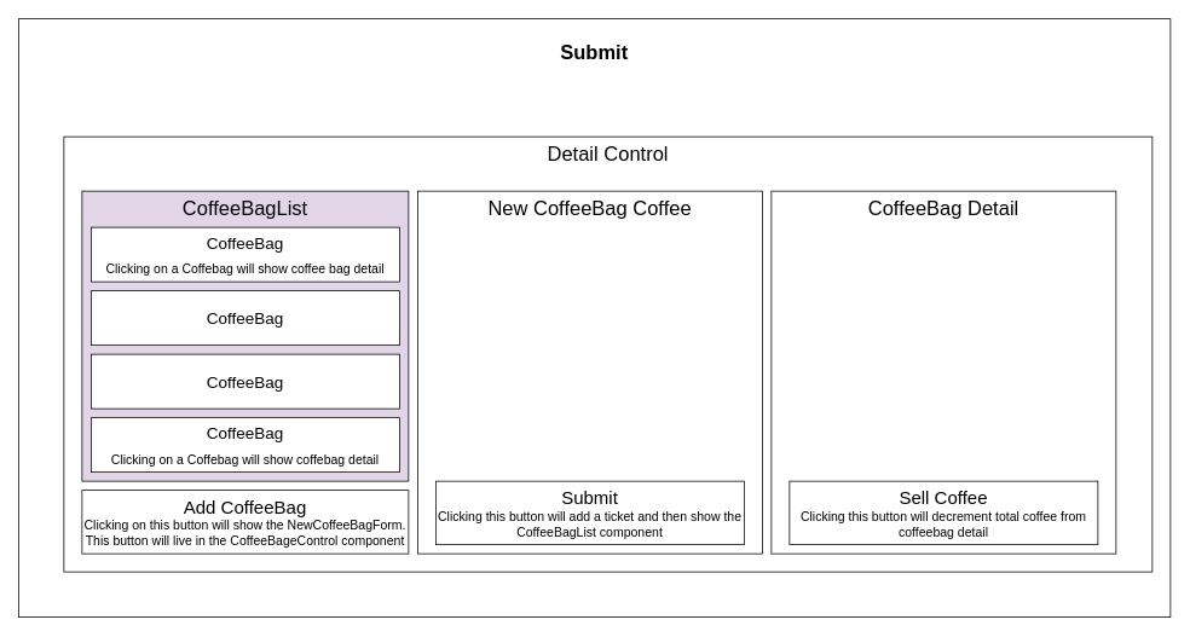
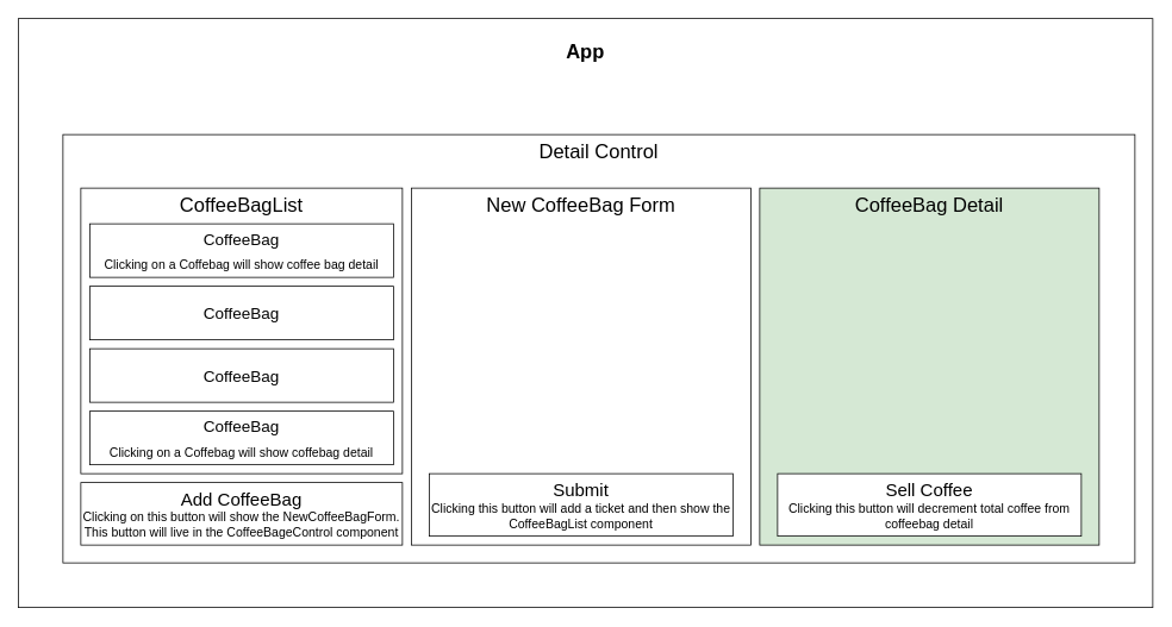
  <mxCell id="0" />
  <mxCell id="1" parent="0" />
- <mxCell id="2" value="&lt;h1&gt;&lt;font style=&quot;font-size: 22px;&quot;&gt;Submit&lt;/font&gt;&lt;/h1&gt;" style="rounded=0;whiteSpace=wrap;html=1;labelPosition=center;verticalLabelPosition=middle;align=center;verticalAlign=top;" parent="1" vertex="1"><mxGeometry x="20" y="20" width="1270" height="660" as="geometry" /></mxCell>
+ <mxCell id="2" value="&lt;h1&gt;&lt;font style=&quot;font-size: 22px;&quot;&gt;App&lt;/font&gt;&lt;/h1&gt;" style="rounded=0;whiteSpace=wrap;html=1;labelPosition=center;verticalLabelPosition=middle;align=center;verticalAlign=top;" parent="1" vertex="1"><mxGeometry x="20" y="20" width="1270" height="660" as="geometry" /></mxCell>
  <mxCell id="3" value="Detail Control&lt;br&gt;" style="rounded=0;whiteSpace=wrap;html=1;fontSize=22;verticalAlign=top;" parent="1" vertex="1"><mxGeometry x="70" y="150" width="1200" height="480" as="geometry" /></mxCell>
- <mxCell id="4" value="&lt;font style=&quot;font-size: 22px;&quot;&gt;CoffeeBagList&lt;/font&gt;" style="rounded=0;whiteSpace=wrap;html=1;fontSize=14;verticalAlign=top;fillColor=#e1d5e7;" parent="1" vertex="1"><mxGeometry x="90" y="210" width="360" height="320" as="geometry" /></mxCell>
+ <mxCell id="4" value="&lt;font style=&quot;font-size: 22px;&quot;&gt;CoffeeBagList&lt;/font&gt;" style="rounded=0;whiteSpace=wrap;html=1;fontSize=14;verticalAlign=top;" parent="1" vertex="1"><mxGeometry x="90" y="210" width="360" height="320" as="geometry" /></mxCell>
  <mxCell id="5" value="&lt;font style=&quot;&quot;&gt;&lt;font style=&quot;font-size: 18px;&quot;&gt;CoffeeBag&lt;br&gt;&lt;/font&gt;&lt;font style=&quot;font-size: 14px;&quot;&gt;Clicking on a Coffebag will show coffee bag detail&lt;/font&gt;&lt;br&gt;&lt;/font&gt;" style="rounded=0;whiteSpace=wrap;html=1;fontSize=22;" parent="1" vertex="1"><mxGeometry x="100" y="250" width="340" height="60" as="geometry" /></mxCell>
  <mxCell id="6" value="&lt;font style=&quot;&quot;&gt;&lt;span style=&quot;font-size: 18px;&quot;&gt;CoffeeBag&lt;/span&gt;&lt;br style=&quot;font-size: 18px;&quot;&gt;&lt;/font&gt;" style="rounded=0;whiteSpace=wrap;html=1;fontSize=22;verticalAlign=middle;" parent="1" vertex="1"><mxGeometry x="100" y="320" width="340" height="60" as="geometry" /></mxCell>
  <mxCell id="7" value="&lt;font style=&quot;&quot;&gt;&lt;span style=&quot;font-size: 18px;&quot;&gt;CoffeeBag&lt;/span&gt;&lt;br style=&quot;font-size: 18px;&quot;&gt;&lt;/font&gt;" style="rounded=0;whiteSpace=wrap;html=1;fontSize=22;verticalAlign=middle;" parent="1" vertex="1"><mxGeometry x="100" y="390" width="340" height="60" as="geometry" /></mxCell>
  <mxCell id="8" value="&lt;font style=&quot;&quot;&gt;&lt;span style=&quot;font-size: 18px;&quot;&gt;CoffeeBag&lt;/span&gt;&lt;br style=&quot;font-size: 18px;&quot;&gt;&lt;font style=&quot;font-size: 14px;&quot;&gt;Clicking on a Coffebag will show coffebag detail&lt;/font&gt;&lt;br&gt;&lt;/font&gt;" style="rounded=0;whiteSpace=wrap;html=1;fontSize=22;" parent="1" vertex="1"><mxGeometry x="100" y="460" width="340" height="60" as="geometry" /></mxCell>
  <mxCell id="9" value="&lt;font style=&quot;&quot;&gt;&lt;font style=&quot;font-size: 20px;&quot;&gt;Add CoffeeBag&lt;/font&gt;&lt;br&gt;&lt;font style=&quot;font-size: 14px;&quot;&gt;Clicking on this button will show the NewCoffeeBagForm. This button will live in the CoffeeBageControl component&lt;/font&gt;&lt;br&gt;&lt;/font&gt;" style="rounded=0;whiteSpace=wrap;html=1;fontSize=14;" parent="1" vertex="1"><mxGeometry x="90" y="540" width="360" height="70" as="geometry" /></mxCell>
- <mxCell id="10" value="&lt;font style=&quot;font-size: 22px;&quot;&gt;New CoffeeBag Coffee&lt;/font&gt;" style="rounded=0;whiteSpace=wrap;html=1;fontSize=20;verticalAlign=top;" parent="1" vertex="1"><mxGeometry x="460" y="210" width="380" height="400" as="geometry" /></mxCell>
+ <mxCell id="10" value="&lt;font style=&quot;font-size: 22px;&quot;&gt;New CoffeeBag Form&lt;/font&gt;" style="rounded=0;whiteSpace=wrap;html=1;fontSize=20;verticalAlign=top;" parent="1" vertex="1"><mxGeometry x="460" y="210" width="380" height="400" as="geometry" /></mxCell>
  <mxCell id="11" value="&lt;font style=&quot;&quot;&gt;&lt;span style=&quot;font-size: 20px;&quot;&gt;Submit&lt;br&gt;&lt;/span&gt;Clicking this button will add a ticket and then show the CoffeeBagList component&lt;br&gt;&lt;/font&gt;" style="rounded=0;whiteSpace=wrap;html=1;fontSize=14;" parent="1" vertex="1"><mxGeometry x="480" y="530" width="340" height="70" as="geometry" /></mxCell>
- <mxCell id="12" value="&lt;font style=&quot;font-size: 22px;&quot;&gt;CoffeeBag Detail&lt;/font&gt;" style="rounded=0;whiteSpace=wrap;html=1;fontSize=20;verticalAlign=top;" vertex="1" parent="1"><mxGeometry x="850" y="210" width="380" height="400" as="geometry" /></mxCell>
+ <mxCell id="12" value="&lt;font style=&quot;font-size: 22px;&quot;&gt;CoffeeBag Detail&lt;/font&gt;" style="rounded=0;whiteSpace=wrap;html=1;fontSize=20;verticalAlign=top;fillColor=#d5e8d4;" vertex="1" parent="1"><mxGeometry x="850" y="210" width="380" height="400" as="geometry" /></mxCell>
  <mxCell id="13" value="&lt;font style=&quot;&quot;&gt;&lt;span style=&quot;font-size: 20px;&quot;&gt;Sell Coffee&lt;br&gt;&lt;/span&gt;Clicking this button will decrement total coffee from coffeebag detail&lt;br&gt;&lt;/font&gt;" style="rounded=0;whiteSpace=wrap;html=1;fontSize=14;" vertex="1" parent="1"><mxGeometry x="870" y="530" width="340" height="70" as="geometry" /></mxCell>
